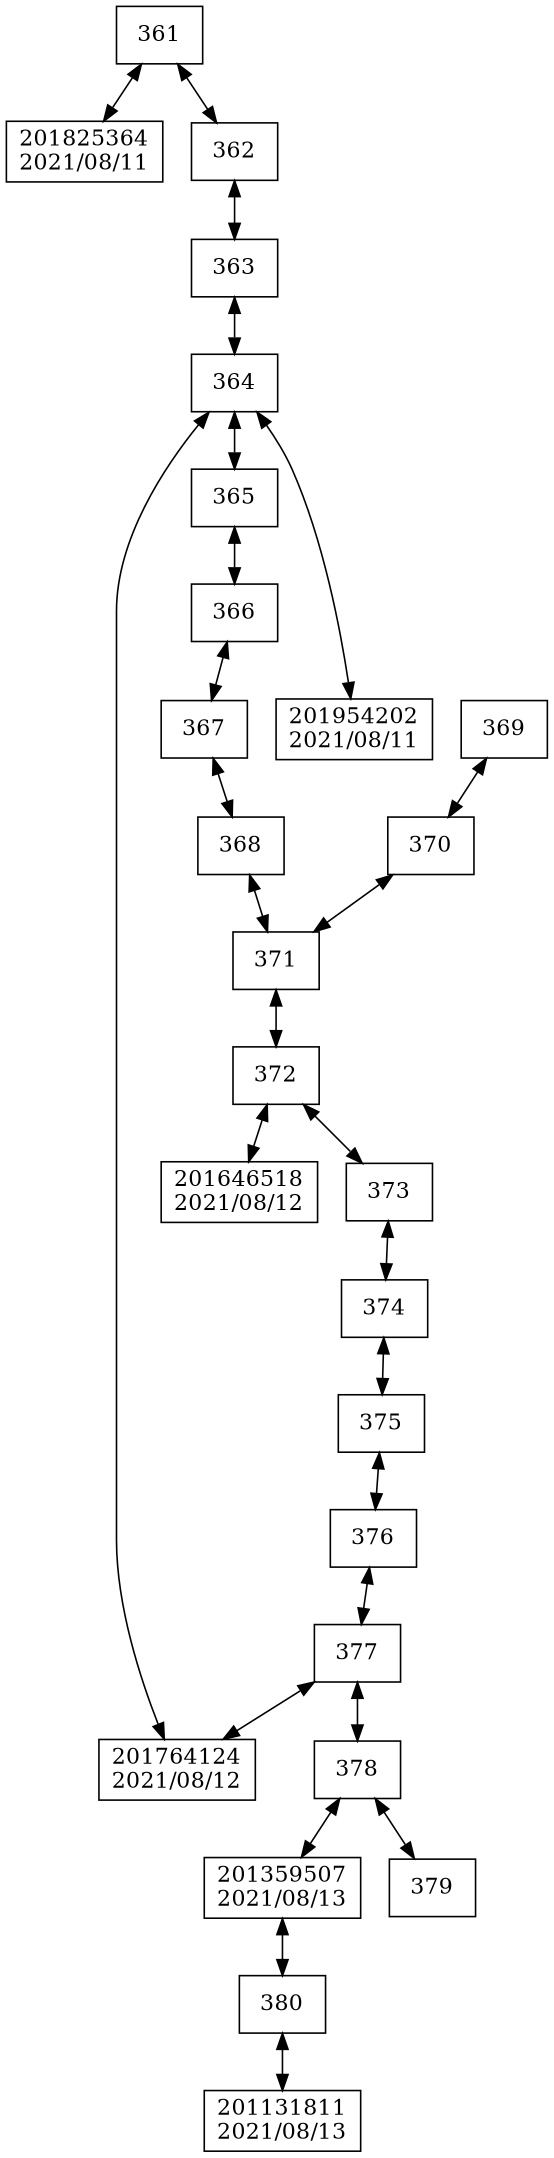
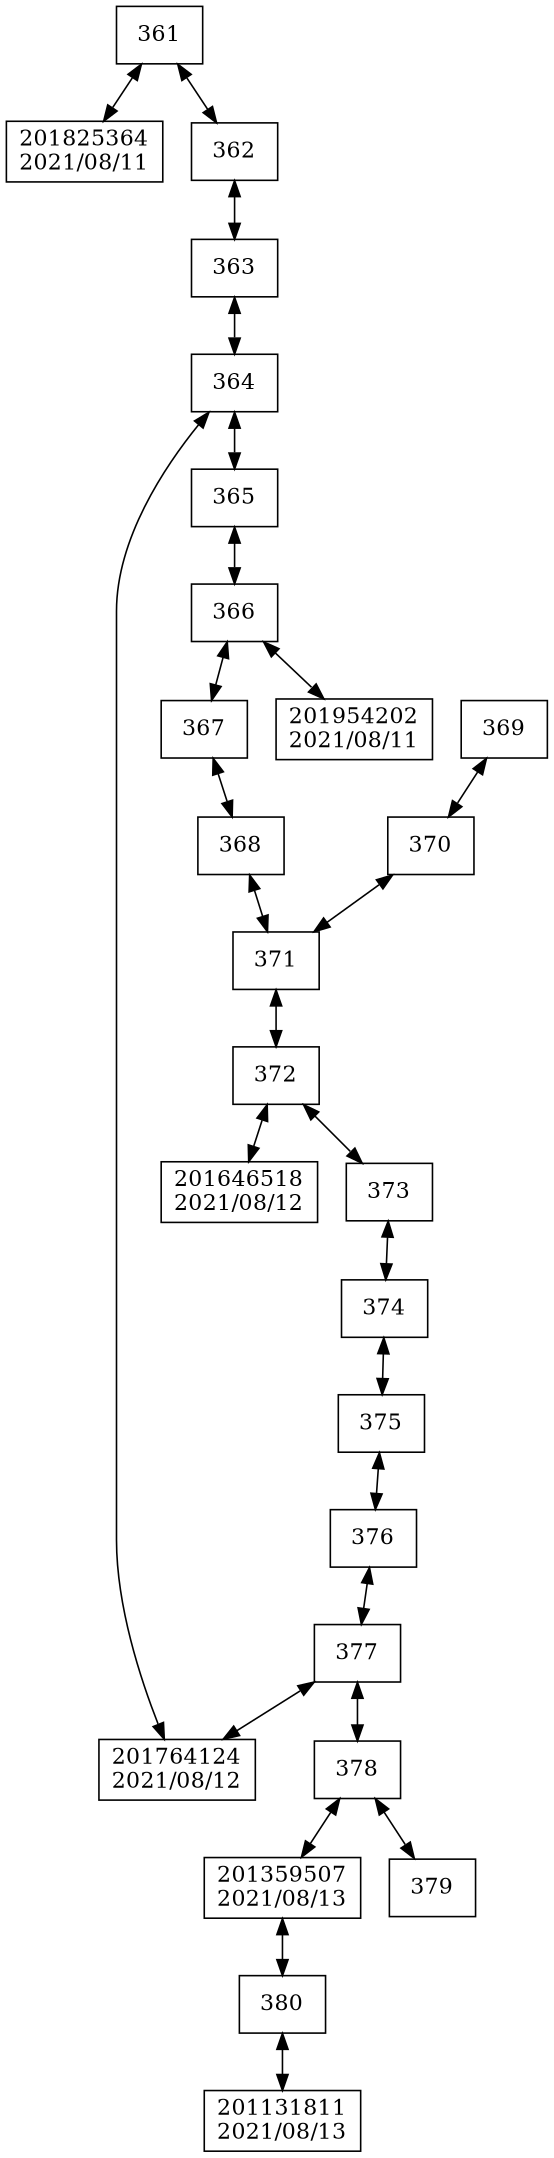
  digraph {
    compound=true
    rankdir=TB
    node [shape=box]
    edge [dir=both]
    n1 [label=361]
    n2 [label="201825364\n2021/08/11"]
    n3 [label=362]
    n4 [label=363]
    n5 [label=364]
    n6 [label="201764124\n2021/08/12"]
    n7 [label=365]
    n8 [label=366]
    n9 [label="201954202\n2021/08/11"]
    n10 [label=367]
    n11 [label=368]
    n12 [label=371]
    n13 [label=369]
    n14 [label=370]
    n15 [label=372]
    n16 [label="201646518\n2021/08/12"]
    n17 [label=373]
    n18 [label=374]
    n19 [label=375]
    n20 [label=376]
    n21 [label=377]
    n22 [label=378]
    n23 [label="201359507\n2021/08/13"]
    n24 [label=379]
    n25 [label=380]
    n26 [label="201131811\n2021/08/13"]
    n1 -> n2
    n1 -> n3
    n3 -> n4
    n4 -> n5
    n5 -> n6
    n5 -> n7
    n7 -> n8
-   n5 -> n9
+   n8 -> n9
    n8 -> n10
    n10 -> n11
    n11 -> n12
    n12 -> n15
    n13 -> n14
    n14 -> n12
    n15 -> n16
    n15 -> n17
    n17 -> n18
    n18 -> n19
    n19 -> n20
    n20 -> n21
    n21 -> n6
    n21 -> n22
    n22 -> n23
    n22 -> n24
    n23 -> n25
    n25 -> n26
  }
